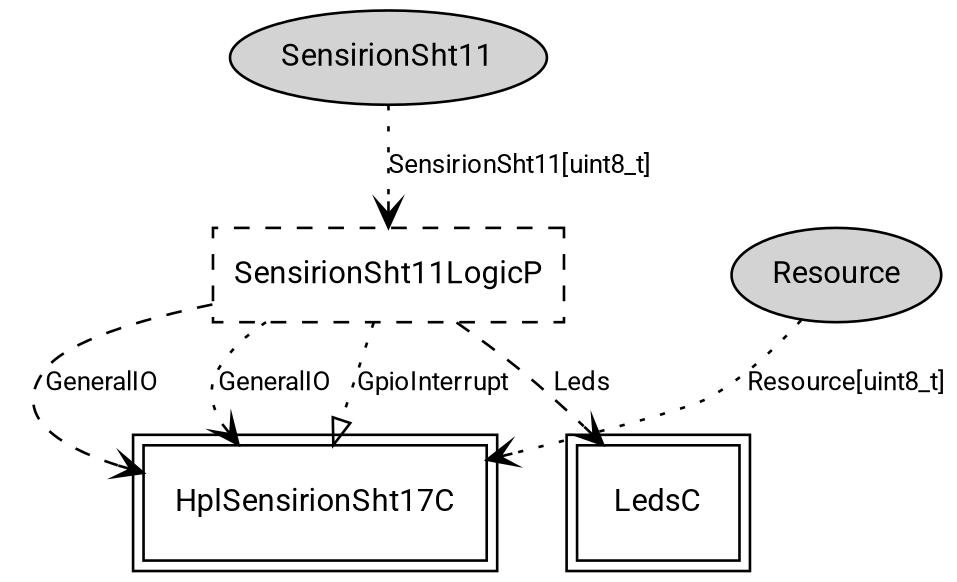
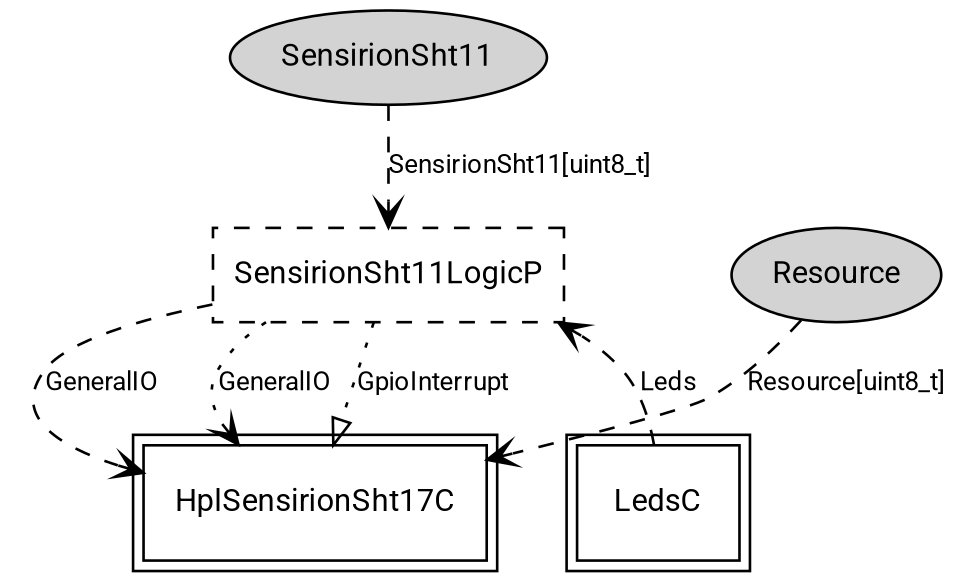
  digraph {
    fontname=Roboto
    node [fontname=Roboto fontsize=12 shape=box]
    edge [arrowhead=vee fontname=Roboto fontsize=10 style=dotted]
    n1 [label=SensirionSht11 shape=ellipse style=filled]
    n2 [label=SensirionSht11LogicP style=dashed]
    n3 [label=HplSensirionSht17C peripheries=2]
    LedsC [peripheries=2]
    n5 [label=Resource shape=ellipse style=filled]
-   n1 -> n2 [label="SensirionSht11[uint8_t]"]
+   n1 -> n2 [label="SensirionSht11[uint8_t]" style=dashed]
    n2 -> n3 [label=GeneralIO style=dashed]
    n2 -> n3 [label=GeneralIO]
    n2 -> n3 [arrowhead=onormal label=GpioInterrupt]
-   n2 -> LedsC [label=Leds style=dashed]
-   n5 -> n3 [label="Resource[uint8_t]"]
+   LedsC -> n2 [label=Leds style=dashed]
+   n5 -> n3 [label="Resource[uint8_t]" style=dashed]
  }
